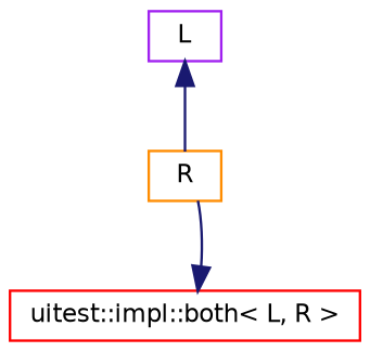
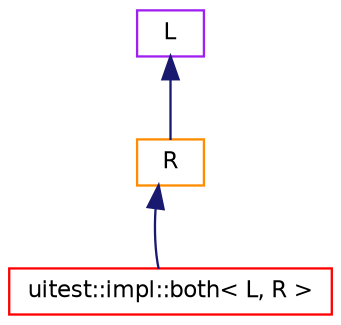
  digraph {
    rankdir=TB
    node [fillcolor=white fontname=Helvetica fontsize=10 shape=record style=filled]
    edge [color=midnightblue dir=back fontname=Helvetica fontsize=10 labelfontname=Helvetica labelfontsize=10 style=solid]
    n1 [color=purple height=0.2 label=L width=0.4]
    n2 [color=darkorange height=0.2 label=R width=0.4]
    n3 [color=red height=0.2 label="uitest::impl::both\< L, R \>" width=0.4]
    n1 -> n2
-   n3 -> n2
+   n2 -> n3
  }
